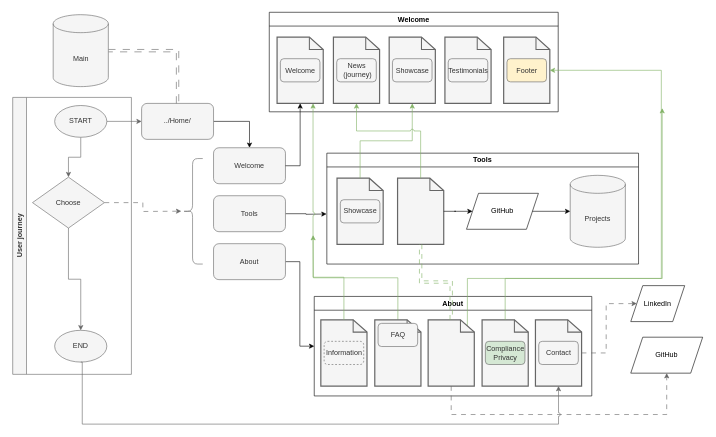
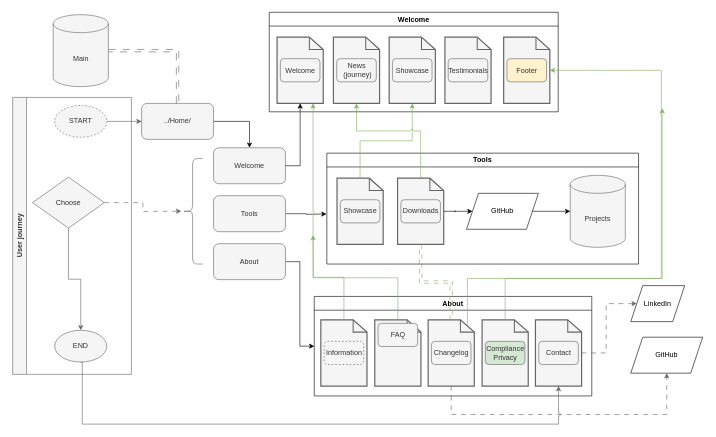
  <mxCell id="0" />
  <mxCell id="1" parent="0" />
  <mxCell id="2" style="edgeStyle=orthogonalEdgeStyle;rounded=0;orthogonalLoop=1;jettySize=auto;html=1;exitX=1;exitY=0.5;exitDx=0;exitDy=0;entryX=0.5;entryY=0;entryDx=0;entryDy=0;" parent="1" source="3" target="4" edge="1"><mxGeometry relative="1" as="geometry" /></mxCell>
  <mxCell id="3" value="../Home/" style="rounded=1;whiteSpace=wrap;html=1;fillColor=#f5f5f5;fontColor=#333333;strokeColor=#666666;" parent="1" vertex="1"><mxGeometry x="235" y="172" width="120" height="60" as="geometry" /></mxCell>
  <mxCell id="4" value="Welcome" style="rounded=1;whiteSpace=wrap;html=1;fillColor=#f5f5f5;fontColor=#333333;strokeColor=#666666;" parent="1" vertex="1"><mxGeometry x="355" y="246" width="120" height="60" as="geometry" /></mxCell>
  <mxCell id="5" style="edgeStyle=orthogonalEdgeStyle;rounded=0;orthogonalLoop=1;jettySize=auto;html=1;exitX=1;exitY=0.5;exitDx=0;exitDy=0;" parent="1" source="6" edge="1"><mxGeometry relative="1" as="geometry"><mxPoint x="543.471" y="356.471" as="targetPoint" /></mxGeometry></mxCell>
  <mxCell id="6" value="Tools" style="rounded=1;whiteSpace=wrap;html=1;fillColor=#f5f5f5;fontColor=#333333;strokeColor=#666666;" parent="1" vertex="1"><mxGeometry x="355" y="326" width="120" height="60" as="geometry" /></mxCell>
  <mxCell id="7" style="edgeStyle=orthogonalEdgeStyle;rounded=0;orthogonalLoop=1;jettySize=auto;html=1;exitX=1;exitY=0.5;exitDx=0;exitDy=0;entryX=0;entryY=0.5;entryDx=0;entryDy=0;" parent="1" source="8" target="28" edge="1"><mxGeometry relative="1" as="geometry" /></mxCell>
  <mxCell id="8" value="About" style="rounded=1;whiteSpace=wrap;html=1;fillColor=#f5f5f5;fontColor=#333333;strokeColor=#666666;" parent="1" vertex="1"><mxGeometry x="355" y="406" width="120" height="60" as="geometry" /></mxCell>
  <mxCell id="9" value="&lt;div&gt;LinkedIn&lt;/div&gt;" style="shape=parallelogram;perimeter=parallelogramPerimeter;whiteSpace=wrap;html=1;fixedSize=1;" parent="1" vertex="1"><mxGeometry x="1051" y="476" width="90" height="60" as="geometry" /></mxCell>
  <mxCell id="10" style="edgeStyle=orthogonalEdgeStyle;rounded=0;orthogonalLoop=1;jettySize=auto;html=1;exitX=1;exitY=0.5;exitDx=0;exitDy=0;exitPerimeter=0;dashed=1;dashPattern=12 12;fillColor=#f5f5f5;strokeColor=#666666;shape=link;" parent="1" source="11" target="3" edge="1"><mxGeometry relative="1" as="geometry" /></mxCell>
  <mxCell id="11" value="Main" style="shape=cylinder3;whiteSpace=wrap;html=1;boundedLbl=1;backgroundOutline=1;size=15;fillColor=#f5f5f5;strokeColor=#666666;fontColor=#333333;" parent="1" vertex="1"><mxGeometry x="87.5" y="24" width="92" height="120" as="geometry" /></mxCell>
  <mxCell id="12" value="" style="group;strokeWidth=1;" parent="1" vertex="1" connectable="0"><mxGeometry x="461" y="61.5" width="77" height="110.5" as="geometry" /></mxCell>
  <mxCell id="13" value="" style="shape=mxgraph.cisco.misc.page_icon;html=1;pointerEvents=1;dashed=0;fillColor=#f5f5f5;strokeColor=#666666;strokeWidth=2;verticalLabelPosition=bottom;verticalAlign=top;align=center;outlineConnect=0;fontColor=#333333;" parent="12" vertex="1"><mxGeometry width="77" height="110.5" as="geometry" /></mxCell>
  <mxCell id="14" value="Welcome" style="rounded=1;whiteSpace=wrap;html=1;fillColor=#f5f5f5;fontColor=#333333;strokeColor=#666666;" parent="12" vertex="1"><mxGeometry x="5.5" y="35.921" width="66" height="38.659" as="geometry" /></mxCell>
  <mxCell id="15" value="" style="group;strokeWidth=1;" parent="1" vertex="1" connectable="0"><mxGeometry x="555" y="61.5" width="77" height="110.5" as="geometry" /></mxCell>
  <mxCell id="16" value="" style="shape=mxgraph.cisco.misc.page_icon;html=1;pointerEvents=1;dashed=0;fillColor=#f5f5f5;strokeColor=#666666;strokeWidth=2;verticalLabelPosition=bottom;verticalAlign=top;align=center;outlineConnect=0;fontColor=#333333;" parent="15" vertex="1"><mxGeometry width="77" height="110.5" as="geometry" /></mxCell>
  <mxCell id="17" value="&lt;div&gt;News&lt;/div&gt;&amp;nbsp;(journey)" style="rounded=1;whiteSpace=wrap;html=1;fillColor=#f5f5f5;fontColor=#333333;strokeColor=#666666;" parent="15" vertex="1"><mxGeometry x="5.5" y="35.921" width="66" height="38.659" as="geometry" /></mxCell>
  <mxCell id="18" style="edgeStyle=orthogonalEdgeStyle;rounded=0;orthogonalLoop=1;jettySize=auto;html=1;exitX=1;exitY=0.5;exitDx=0;exitDy=0;entryX=0.5;entryY=1;entryDx=0;entryDy=0;entryPerimeter=0;" parent="1" source="4" target="13" edge="1"><mxGeometry relative="1" as="geometry" /></mxCell>
  <mxCell id="19" value="Welcome" style="swimlane;whiteSpace=wrap;html=1;" parent="1" vertex="1"><mxGeometry x="448" y="20" width="482" height="166" as="geometry" /></mxCell>
  <mxCell id="20" value="" style="group;strokeWidth=1;" parent="19" vertex="1" connectable="0"><mxGeometry x="293" y="41.5" width="77" height="110.5" as="geometry" /></mxCell>
  <mxCell id="21" value="" style="shape=mxgraph.cisco.misc.page_icon;html=1;pointerEvents=1;dashed=0;fillColor=#f5f5f5;strokeColor=#666666;strokeWidth=2;verticalLabelPosition=bottom;verticalAlign=top;align=center;outlineConnect=0;fontColor=#333333;" parent="20" vertex="1"><mxGeometry width="77" height="110.5" as="geometry" /></mxCell>
  <mxCell id="22" value="Testimonials" style="rounded=1;whiteSpace=wrap;html=1;fillColor=#f5f5f5;fontColor=#333333;strokeColor=#666666;" parent="20" vertex="1"><mxGeometry x="5.5" y="35.921" width="66" height="38.659" as="geometry" /></mxCell>
  <mxCell id="23" value="" style="group" parent="19" vertex="1" connectable="0"><mxGeometry x="200" y="41.5" width="77" height="110.5" as="geometry" /></mxCell>
  <mxCell id="24" value="" style="shape=mxgraph.cisco.misc.page_icon;html=1;pointerEvents=1;dashed=0;fillColor=#f5f5f5;strokeColor=#666666;strokeWidth=2;verticalLabelPosition=bottom;verticalAlign=top;align=center;outlineConnect=0;fontColor=#333333;" parent="23" vertex="1"><mxGeometry width="77" height="110.5" as="geometry" /></mxCell>
  <mxCell id="25" value="Showcase" style="rounded=1;whiteSpace=wrap;html=1;fillColor=#f5f5f5;fontColor=#333333;strokeColor=#666666;" parent="23" vertex="1"><mxGeometry x="5.5" y="35.921" width="66" height="38.659" as="geometry" /></mxCell>
  <mxCell id="26" value="" style="shape=mxgraph.cisco.misc.page_icon;html=1;pointerEvents=1;dashed=0;fillColor=#f5f5f5;strokeColor=#666666;strokeWidth=2;verticalLabelPosition=bottom;verticalAlign=top;align=center;outlineConnect=0;fontColor=#333333;" parent="19" vertex="1"><mxGeometry x="391" y="41.5" width="77" height="110.5" as="geometry" /></mxCell>
  <mxCell id="27" value="Footer" style="rounded=1;whiteSpace=wrap;html=1;fillColor=#fff2cc;fontColor=#333333;strokeColor=#666666;" parent="19" vertex="1"><mxGeometry x="396.5" y="77.421" width="66" height="38.659" as="geometry" /></mxCell>
  <mxCell id="28" value="About" style="swimlane;whiteSpace=wrap;html=1;" parent="1" vertex="1"><mxGeometry x="523" y="494" width="463" height="166" as="geometry" /></mxCell>
  <mxCell id="29" value="" style="group;strokeWidth=1;" parent="28" vertex="1" connectable="0"><mxGeometry x="11" y="39" width="77" height="110.5" as="geometry" /></mxCell>
  <mxCell id="30" value="" style="shape=mxgraph.cisco.misc.page_icon;html=1;pointerEvents=1;dashed=0;fillColor=#f5f5f5;strokeColor=#666666;strokeWidth=2;verticalLabelPosition=bottom;verticalAlign=top;align=center;outlineConnect=0;fontColor=#333333;" parent="29" vertex="1"><mxGeometry width="77" height="110.5" as="geometry" /></mxCell>
  <mxCell id="31" value="Information" style="rounded=1;whiteSpace=wrap;html=1;fillColor=#f5f5f5;fontColor=#333333;strokeColor=#666666;dashed=1;" parent="29" vertex="1"><mxGeometry x="5.5" y="35.921" width="66" height="38.659" as="geometry" /></mxCell>
  <mxCell id="32" value="" style="group;strokeWidth=1;" parent="28" vertex="1" connectable="0"><mxGeometry x="101" y="39" width="77" height="110.5" as="geometry" /></mxCell>
  <mxCell id="33" style="edgeStyle=orthogonalEdgeStyle;rounded=0;orthogonalLoop=1;jettySize=auto;html=1;exitX=0.5;exitY=0;exitDx=0;exitDy=0;exitPerimeter=0;fillColor=#d5e8d4;strokeColor=#82b366;" parent="32" source="34" edge="1"><mxGeometry relative="1" as="geometry"><mxPoint x="-102.882" y="-141.235" as="targetPoint" /></mxGeometry></mxCell>
  <mxCell id="34" value="" style="shape=mxgraph.cisco.misc.page_icon;html=1;pointerEvents=1;dashed=0;fillColor=#f5f5f5;strokeColor=#666666;strokeWidth=2;verticalLabelPosition=bottom;verticalAlign=top;align=center;outlineConnect=0;fontColor=#333333;" parent="32" vertex="1"><mxGeometry width="77" height="110.5" as="geometry" /></mxCell>
  <mxCell id="35" value="FAQ" style="rounded=1;whiteSpace=wrap;html=1;fillColor=#f5f5f5;fontColor=#333333;strokeColor=#666666;" parent="32" vertex="1"><mxGeometry x="5.5" y="5.921" width="66" height="38.659" as="geometry" /></mxCell>
  <mxCell id="36" value="" style="group;strokeWidth=1;" parent="28" vertex="1" connectable="0"><mxGeometry x="190" y="39" width="77" height="110.5" as="geometry" /></mxCell>
  <mxCell id="37" style="edgeStyle=orthogonalEdgeStyle;rounded=0;orthogonalLoop=1;jettySize=auto;html=1;exitX=0.85;exitY=0.09;exitDx=0;exitDy=0;exitPerimeter=0;fillColor=#d5e8d4;strokeColor=#82b366;" parent="36" source="38" edge="1"><mxGeometry relative="1" as="geometry"><mxPoint x="390.471" y="-353" as="targetPoint" /><Array as="points"><mxPoint x="66" y="-69" /><mxPoint x="390" y="-69" /></Array></mxGeometry></mxCell>
  <mxCell id="38" value="" style="shape=mxgraph.cisco.misc.page_icon;html=1;pointerEvents=1;dashed=0;fillColor=#f5f5f5;strokeColor=#666666;strokeWidth=2;verticalLabelPosition=bottom;verticalAlign=top;align=center;outlineConnect=0;fontColor=#333333;" parent="36" vertex="1"><mxGeometry width="77" height="110.5" as="geometry" /></mxCell>
+ <mxCell id="39" value="Changelog" style="rounded=1;whiteSpace=wrap;html=1;fillColor=#f5f5f5;fontColor=#333333;strokeColor=#666666;" parent="36" vertex="1"><mxGeometry x="5.5" y="35.921" width="66" height="38.659" as="geometry" /></mxCell>
  <mxCell id="40" value="" style="group;strokeWidth=1;" parent="28" vertex="1" connectable="0"><mxGeometry x="280" y="39" width="77" height="110.5" as="geometry" /></mxCell>
  <mxCell id="41" value="" style="shape=mxgraph.cisco.misc.page_icon;html=1;pointerEvents=1;dashed=0;fillColor=#f5f5f5;strokeColor=#666666;strokeWidth=2;verticalLabelPosition=bottom;verticalAlign=top;align=center;outlineConnect=0;fontColor=#333333;" parent="40" vertex="1"><mxGeometry width="77" height="110.5" as="geometry" /></mxCell>
  <mxCell id="42" value="Compliance&lt;br&gt;Privacy" style="rounded=1;whiteSpace=wrap;html=1;fillColor=#d5e8d4;fontColor=#333333;strokeColor=#666666;" parent="40" vertex="1"><mxGeometry x="5.5" y="35.921" width="66" height="38.659" as="geometry" /></mxCell>
  <mxCell id="43" value="" style="group;strokeWidth=1;" parent="28" vertex="1" connectable="0"><mxGeometry x="369" y="39" width="77" height="110.5" as="geometry" /></mxCell>
  <mxCell id="44" value="" style="shape=mxgraph.cisco.misc.page_icon;html=1;pointerEvents=1;dashed=0;fillColor=#f5f5f5;strokeColor=#666666;strokeWidth=2;verticalLabelPosition=bottom;verticalAlign=top;align=center;outlineConnect=0;fontColor=#333333;" parent="43" vertex="1"><mxGeometry width="77" height="110.5" as="geometry" /></mxCell>
  <mxCell id="45" value="Contact" style="rounded=1;whiteSpace=wrap;html=1;fillColor=#f5f5f5;fontColor=#333333;strokeColor=#666666;" parent="43" vertex="1"><mxGeometry x="5.5" y="35.921" width="66" height="38.659" as="geometry" /></mxCell>
  <mxCell id="46" style="edgeStyle=orthogonalEdgeStyle;rounded=0;orthogonalLoop=1;jettySize=auto;html=1;exitX=1;exitY=0.5;exitDx=0;exitDy=0;exitPerimeter=0;entryX=0;entryY=0.5;entryDx=0;entryDy=0;fillColor=#f5f5f5;strokeColor=#666666;dashed=1;dashPattern=8 8;" parent="1" source="44" target="9" edge="1"><mxGeometry relative="1" as="geometry" /></mxCell>
  <mxCell id="47" value="GitHub" style="shape=parallelogram;perimeter=parallelogramPerimeter;whiteSpace=wrap;html=1;fixedSize=1;" parent="1" vertex="1"><mxGeometry x="1051" y="562" width="120" height="60" as="geometry" /></mxCell>
  <mxCell id="48" style="edgeStyle=orthogonalEdgeStyle;rounded=0;orthogonalLoop=1;jettySize=auto;html=1;exitX=0.5;exitY=1;exitDx=0;exitDy=0;exitPerimeter=0;entryX=0.5;entryY=1;entryDx=0;entryDy=0;fillColor=#f5f5f5;strokeColor=#666666;dashed=1;dashPattern=8 8;" parent="1" source="38" target="47" edge="1"><mxGeometry relative="1" as="geometry"><Array as="points"><mxPoint x="752" y="691" /><mxPoint x="1111" y="691" /></Array></mxGeometry></mxCell>
  <mxCell id="49" style="edgeStyle=orthogonalEdgeStyle;rounded=0;orthogonalLoop=1;jettySize=auto;html=1;exitX=1;exitY=0.5;exitDx=0;exitDy=0;fillColor=#f5f5f5;strokeColor=#666666;dashed=0;dashPattern=12 12;" parent="1" source="51" target="3" edge="1"><mxGeometry relative="1" as="geometry" /></mxCell>
- <mxCell id="50" style="edgeStyle=orthogonalEdgeStyle;rounded=0;orthogonalLoop=1;jettySize=auto;html=1;exitX=0.5;exitY=1;exitDx=0;exitDy=0;fillColor=#f5f5f5;strokeColor=#666666;" parent="1" source="51" target="58" edge="1"><mxGeometry relative="1" as="geometry" /></mxCell>
- <mxCell id="51" value="START" style="ellipse;whiteSpace=wrap;html=1;fillColor=#f5f5f5;strokeColor=#666666;fontColor=#333333;" parent="1" vertex="1"><mxGeometry x="90" y="175.5" width="87" height="53" as="geometry" /></mxCell>
+ <mxCell id="51" value="START" style="ellipse;whiteSpace=wrap;html=1;fillColor=#f5f5f5;strokeColor=#666666;fontColor=#333333;dashed=1;" parent="1" vertex="1"><mxGeometry x="90" y="175.5" width="87" height="53" as="geometry" /></mxCell>
  <mxCell id="52" style="edgeStyle=orthogonalEdgeStyle;rounded=0;orthogonalLoop=1;jettySize=auto;html=1;exitX=1;exitY=0.5;exitDx=0;exitDy=0;fillColor=#f5f5f5;strokeColor=#666666;dashed=1;dashPattern=8 8;" parent="1" source="58" edge="1"><mxGeometry relative="1" as="geometry"><mxPoint x="301.118" y="351.765" as="targetPoint" /></mxGeometry></mxCell>
  <mxCell id="53" style="edgeStyle=orthogonalEdgeStyle;rounded=0;orthogonalLoop=1;jettySize=auto;html=1;exitX=0.5;exitY=1;exitDx=0;exitDy=0;entryX=0.5;entryY=0;entryDx=0;entryDy=0;fillColor=#f5f5f5;strokeColor=#666666;" parent="1" source="58" target="55" edge="1"><mxGeometry relative="1" as="geometry" /></mxCell>
  <mxCell id="54" value="" style="shape=curlyBracket;whiteSpace=wrap;html=1;rounded=1;labelPosition=left;verticalLabelPosition=middle;align=right;verticalAlign=middle;fillColor=#f5f5f5;fontColor=#333333;strokeColor=#666666;" parent="1" vertex="1"><mxGeometry x="303" y="264" width="34" height="176" as="geometry" /></mxCell>
  <mxCell id="55" value="END" style="ellipse;whiteSpace=wrap;html=1;fillColor=#f5f5f5;strokeColor=#666666;fontColor=#333333;" parent="1" vertex="1"><mxGeometry x="90" y="550.5" width="87" height="53" as="geometry" /></mxCell>
  <mxCell id="56" style="edgeStyle=orthogonalEdgeStyle;rounded=0;orthogonalLoop=1;jettySize=auto;html=1;exitX=0.5;exitY=1;exitDx=0;exitDy=0;entryX=0.5;entryY=1;entryDx=0;entryDy=0;entryPerimeter=0;fillColor=#f5f5f5;strokeColor=#666666;jumpStyle=arc;" parent="1" source="55" target="44" edge="1"><mxGeometry relative="1" as="geometry"><Array as="points"><mxPoint x="136" y="604" /><mxPoint x="136" y="707" /><mxPoint x="931" y="707" /></Array></mxGeometry></mxCell>
  <mxCell id="57" value="User journey" style="swimlane;horizontal=0;whiteSpace=wrap;html=1;fillColor=#f5f5f5;fontColor=#333333;strokeColor=#666666;" parent="1" vertex="1"><mxGeometry x="20" y="162" width="198" height="462" as="geometry" /></mxCell>
  <mxCell id="58" value="Choose" style="rhombus;whiteSpace=wrap;html=1;fillColor=#f5f5f5;strokeColor=#666666;fontColor=#333333;" parent="57" vertex="1"><mxGeometry x="33" y="133" width="120" height="85" as="geometry" /></mxCell>
  <mxCell id="59" value="" style="group;strokeWidth=1;" parent="1" vertex="1" connectable="0"><mxGeometry x="662" y="296.75" width="77" height="110.5" as="geometry" /></mxCell>
  <mxCell id="60" value="" style="shape=mxgraph.cisco.misc.page_icon;html=1;pointerEvents=1;dashed=0;fillColor=#f5f5f5;strokeColor=#666666;strokeWidth=2;verticalLabelPosition=bottom;verticalAlign=top;align=center;outlineConnect=0;fontColor=#333333;" parent="59" vertex="1"><mxGeometry width="77" height="110.5" as="geometry" /></mxCell>
+ <mxCell id="61" value="Downloads" style="rounded=1;whiteSpace=wrap;html=1;fillColor=#f5f5f5;fontColor=#333333;strokeColor=#666666;" parent="59" vertex="1"><mxGeometry x="5.5" y="35.921" width="66" height="38.659" as="geometry" /></mxCell>
  <mxCell id="62" value="" style="group" parent="1" vertex="1" connectable="0"><mxGeometry x="561" y="296.75" width="77" height="110.5" as="geometry" /></mxCell>
  <mxCell id="63" value="" style="shape=mxgraph.cisco.misc.page_icon;html=1;pointerEvents=1;dashed=0;fillColor=#f5f5f5;strokeColor=#666666;strokeWidth=2;verticalLabelPosition=bottom;verticalAlign=top;align=center;outlineConnect=0;fontColor=#333333;" parent="62" vertex="1"><mxGeometry width="77" height="110.5" as="geometry" /></mxCell>
  <mxCell id="64" value="Showcase" style="rounded=1;whiteSpace=wrap;html=1;fillColor=#f5f5f5;fontColor=#333333;strokeColor=#666666;" parent="62" vertex="1"><mxGeometry x="5.5" y="35.921" width="66" height="38.659" as="geometry" /></mxCell>
  <mxCell id="65" value="Projects" style="shape=cylinder3;whiteSpace=wrap;html=1;boundedLbl=1;backgroundOutline=1;size=15;fillColor=#f5f5f5;strokeColor=#666666;fontColor=#333333;" parent="1" vertex="1"><mxGeometry x="950" y="292" width="92" height="120" as="geometry" /></mxCell>
  <mxCell id="66" value="GitHub" style="shape=parallelogram;perimeter=parallelogramPerimeter;whiteSpace=wrap;html=1;fixedSize=1;" parent="1" vertex="1"><mxGeometry x="777" y="322" width="120" height="60" as="geometry" /></mxCell>
  <mxCell id="67" style="edgeStyle=orthogonalEdgeStyle;rounded=0;orthogonalLoop=1;jettySize=auto;html=1;exitX=1;exitY=0.5;exitDx=0;exitDy=0;entryX=0;entryY=0.5;entryDx=0;entryDy=0;entryPerimeter=0;" parent="1" source="66" target="65" edge="1"><mxGeometry relative="1" as="geometry" /></mxCell>
  <mxCell id="68" style="edgeStyle=orthogonalEdgeStyle;rounded=0;orthogonalLoop=1;jettySize=auto;html=1;exitX=1;exitY=0.5;exitDx=0;exitDy=0;exitPerimeter=0;entryX=0;entryY=0.5;entryDx=0;entryDy=0;" parent="1" source="60" target="66" edge="1"><mxGeometry relative="1" as="geometry" /></mxCell>
  <mxCell id="69" value="Tools" style="swimlane;whiteSpace=wrap;html=1;" parent="1" vertex="1"><mxGeometry x="544" y="255" width="520" height="185" as="geometry" /></mxCell>
  <mxCell id="70" style="edgeStyle=orthogonalEdgeStyle;rounded=0;orthogonalLoop=1;jettySize=auto;html=1;exitX=0.5;exitY=0;exitDx=0;exitDy=0;exitPerimeter=0;entryX=0.5;entryY=1;entryDx=0;entryDy=0;entryPerimeter=0;fillColor=#d5e8d4;strokeColor=#82b366;" parent="1" source="63" target="24" edge="1"><mxGeometry relative="1" as="geometry" /></mxCell>
  <mxCell id="71" style="edgeStyle=orthogonalEdgeStyle;rounded=0;orthogonalLoop=1;jettySize=auto;html=1;exitX=0.5;exitY=0;exitDx=0;exitDy=0;exitPerimeter=0;entryX=0.5;entryY=1;entryDx=0;entryDy=0;entryPerimeter=0;fillColor=#d5e8d4;strokeColor=#82b366;jumpStyle=arc;" parent="1" source="60" target="16" edge="1"><mxGeometry relative="1" as="geometry"><Array as="points"><mxPoint x="701" y="218" /><mxPoint x="593" y="218" /></Array></mxGeometry></mxCell>
  <mxCell id="72" style="edgeStyle=orthogonalEdgeStyle;rounded=0;orthogonalLoop=1;jettySize=auto;html=1;exitX=0.5;exitY=0;exitDx=0;exitDy=0;exitPerimeter=0;fillColor=#d5e8d4;strokeColor=#82b366;jumpStyle=arc;" parent="1" source="30" target="13" edge="1"><mxGeometry relative="1" as="geometry"><Array as="points"><mxPoint x="573" y="462" /><mxPoint x="521" y="462" /></Array></mxGeometry></mxCell>
  <mxCell id="73" style="edgeStyle=orthogonalEdgeStyle;rounded=0;orthogonalLoop=1;jettySize=auto;html=1;exitX=0.5;exitY=0;exitDx=0;exitDy=0;exitPerimeter=0;entryX=0.5;entryY=1;entryDx=0;entryDy=0;entryPerimeter=0;shape=link;fillColor=#d5e8d4;strokeColor=#82b366;dashed=1;dashPattern=8 8;" parent="1" source="38" target="60" edge="1"><mxGeometry relative="1" as="geometry"><Array as="points"><mxPoint x="751" y="470" /><mxPoint x="701" y="470" /></Array></mxGeometry></mxCell>
  <mxCell id="74" style="edgeStyle=orthogonalEdgeStyle;rounded=0;orthogonalLoop=1;jettySize=auto;html=1;exitX=0.5;exitY=0;exitDx=0;exitDy=0;exitPerimeter=0;entryX=1;entryY=0.5;entryDx=0;entryDy=0;entryPerimeter=0;fillColor=#d5e8d4;strokeColor=#82b366;" parent="1" source="41" target="26" edge="1"><mxGeometry relative="1" as="geometry"><Array as="points"><mxPoint x="841" y="464" /><mxPoint x="1102" y="464" /><mxPoint x="1102" y="117" /></Array></mxGeometry></mxCell>
